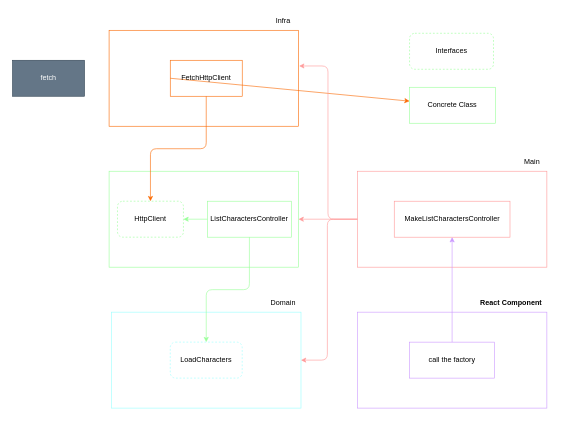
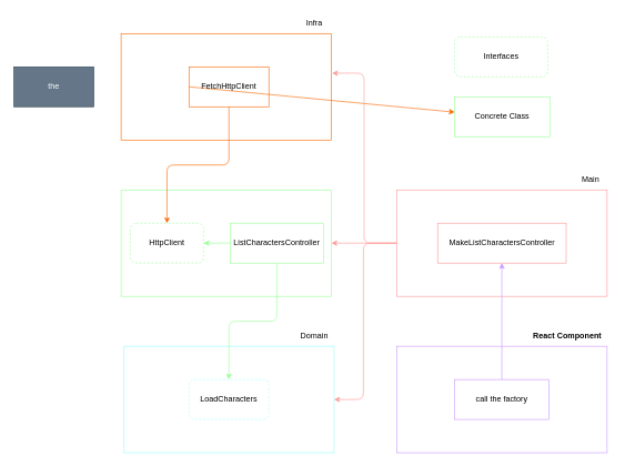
  <mxCell id="0" />
  <mxCell id="1" parent="0" />
  <mxCell id="2" value="" style="rounded=0;whiteSpace=wrap;html=1;fillColor=none;strokeColor=#99FFFF;" vertex="1" parent="1"><mxGeometry x="185" y="520" width="316" height="160" as="geometry" /></mxCell>
  <mxCell id="3" value="Domain" style="text;html=1;align=center;verticalAlign=middle;resizable=0;points=[];autosize=1;strokeColor=none;fillColor=none;" vertex="1" parent="1"><mxGeometry x="441" y="490" width="60" height="30" as="geometry" /></mxCell>
  <mxCell id="4" value="LoadCharacters" style="rounded=1;whiteSpace=wrap;html=1;dashed=1;fillColor=none;strokeColor=#99FFFF;" vertex="1" parent="1"><mxGeometry x="283" y="570" width="120" height="60" as="geometry" /></mxCell>
  <mxCell id="5" value="" style="rounded=0;whiteSpace=wrap;html=1;fillColor=none;strokeColor=#99FF99;" vertex="1" parent="1"><mxGeometry x="181" y="285" width="316" height="160" as="geometry" /></mxCell>
  <mxCell id="6" style="edgeStyle=none;html=1;exitX=0;exitY=0.5;exitDx=0;exitDy=0;strokeColor=#99FF99;" edge="1" parent="1" source="7" target="23"><mxGeometry relative="1" as="geometry" /></mxCell>
  <mxCell id="7" value="ListCharactersController" style="rounded=0;whiteSpace=wrap;html=1;fillColor=none;strokeColor=#99FF99;" vertex="1" parent="1"><mxGeometry x="345" y="335" width="140" height="60" as="geometry" /></mxCell>
  <mxCell id="8" style="edgeStyle=orthogonalEdgeStyle;html=1;entryX=0.5;entryY=0;entryDx=0;entryDy=0;strokeColor=#99FF99;" edge="1" parent="1" source="7" target="4"><mxGeometry relative="1" as="geometry" /></mxCell>
  <mxCell id="9" style="edgeStyle=orthogonalEdgeStyle;html=1;entryX=1;entryY=0.5;entryDx=0;entryDy=0;strokeColor=#FF9999;" edge="1" parent="1" source="10" target="2"><mxGeometry relative="1" as="geometry"><Array as="points"><mxPoint x="545" y="365" /><mxPoint x="545" y="600" /></Array></mxGeometry></mxCell>
  <mxCell id="10" value="" style="rounded=0;whiteSpace=wrap;html=1;fillColor=none;strokeColor=#FF9999;" vertex="1" parent="1"><mxGeometry x="595" y="285" width="316" height="160" as="geometry" /></mxCell>
  <mxCell id="11" value="Main" style="text;html=1;align=center;verticalAlign=middle;resizable=0;points=[];autosize=1;strokeColor=none;fillColor=none;" vertex="1" parent="1"><mxGeometry x="861" y="255" width="50" height="30" as="geometry" /></mxCell>
  <mxCell id="12" style="edgeStyle=none;html=1;strokeColor=#FF9999;" edge="1" parent="1" target="5"><mxGeometry relative="1" as="geometry"><mxPoint x="595" y="365" as="sourcePoint" /></mxGeometry></mxCell>
  <mxCell id="13" value="MakeListCharactersController" style="rounded=0;whiteSpace=wrap;html=1;fillColor=none;strokeColor=#FF9999;" vertex="1" parent="1"><mxGeometry x="656.5" y="335" width="193" height="60" as="geometry" /></mxCell>
  <mxCell id="14" value="" style="rounded=0;whiteSpace=wrap;html=1;fillColor=none;strokeColor=#CC99FF;" vertex="1" parent="1"><mxGeometry x="595" y="520" width="316" height="160" as="geometry" /></mxCell>
  <mxCell id="15" value="React Component" style="text;html=1;align=center;verticalAlign=middle;resizable=0;points=[];autosize=1;strokeColor=none;fillColor=none;fontStyle=1" vertex="1" parent="1"><mxGeometry x="786" y="490" width="130" height="30" as="geometry" /></mxCell>
  <mxCell id="16" style="edgeStyle=orthogonalEdgeStyle;html=1;entryX=0.5;entryY=1;entryDx=0;entryDy=0;strokeColor=#CC99FF;" edge="1" parent="1" source="17" target="13"><mxGeometry relative="1" as="geometry" /></mxCell>
  <mxCell id="17" value="call the factory" style="rounded=0;whiteSpace=wrap;html=1;fillColor=none;strokeColor=#CC99FF;" vertex="1" parent="1"><mxGeometry x="682" y="570" width="142" height="60" as="geometry" /></mxCell>
  <mxCell id="18" value="" style="rounded=0;whiteSpace=wrap;html=1;fillColor=none;strokeColor=#FA6800;fontColor=#000000;" vertex="1" parent="1"><mxGeometry x="181" y="50" width="316" height="160" as="geometry" /></mxCell>
  <mxCell id="19" value="Infra" style="text;html=1;align=center;verticalAlign=middle;resizable=0;points=[];autosize=1;strokeColor=none;fillColor=none;" vertex="1" parent="1"><mxGeometry x="446" y="20" width="50" height="30" as="geometry" /></mxCell>
  <mxCell id="20" style="edgeStyle=orthogonalEdgeStyle;html=1;exitX=0.5;exitY=1;exitDx=0;exitDy=0;entryX=0.5;entryY=0;entryDx=0;entryDy=0;strokeColor=#FA6800;" edge="1" parent="1" source="22" target="23"><mxGeometry relative="1" as="geometry"><mxPoint x="260" y="300" as="targetPoint" /></mxGeometry></mxCell>
  <mxCell id="21" style="edgeStyle=none;html=1;exitX=0;exitY=0.5;exitDx=0;exitDy=0;strokeColor=#FA6800;" edge="1" parent="1" source="22" target="24"><mxGeometry relative="1" as="geometry" /></mxCell>
  <mxCell id="22" value="FetchHttpClient" style="rounded=0;whiteSpace=wrap;html=1;fillColor=none;strokeColor=#FA6800;" vertex="1" parent="1"><mxGeometry x="283" y="100" width="120" height="60" as="geometry" /></mxCell>
  <mxCell id="23" value="HttpClient" style="rounded=1;whiteSpace=wrap;html=1;fillColor=none;strokeColor=#99FF99;dashed=1;" vertex="1" parent="1"><mxGeometry x="195" y="335" width="110" height="60" as="geometry" /></mxCell>
  <mxCell id="24" value="Concrete Class" style="rounded=0;whiteSpace=wrap;html=1;fillColor=none;strokeColor=#99FF99;" vertex="1" parent="1"><mxGeometry x="682" y="145" width="143" height="60" as="geometry" /></mxCell>
  <mxCell id="25" value="Interfaces" style="rounded=1;whiteSpace=wrap;html=1;dashed=1;fillColor=none;strokeColor=#99FF99;" vertex="1" parent="1"><mxGeometry x="682" y="55" width="140" height="60" as="geometry" /></mxCell>
- <mxCell id="26" value="fetch" style="whiteSpace=wrap;html=1;strokeColor=#314354;fillColor=#647687;fontColor=#ffffff;" vertex="1" parent="1"><mxGeometry x="20" y="100" width="120" height="60" as="geometry" /></mxCell>
+ <mxCell id="26" value="the" style="whiteSpace=wrap;html=1;strokeColor=#314354;fillColor=#647687;fontColor=#ffffff;" vertex="1" parent="1"><mxGeometry x="20" y="100" width="120" height="60" as="geometry" /></mxCell>
  <mxCell id="27" style="edgeStyle=orthogonalEdgeStyle;html=1;strokeColor=#FF9999;exitX=0;exitY=0.5;exitDx=0;exitDy=0;entryX=1.003;entryY=0.372;entryDx=0;entryDy=0;entryPerimeter=0;" edge="1" parent="1" source="10" target="18"><mxGeometry relative="1" as="geometry"><mxPoint x="605" y="375" as="sourcePoint" /><mxPoint x="507" y="375" as="targetPoint" /><Array as="points"><mxPoint x="546" y="365" /><mxPoint x="546" y="110" /></Array></mxGeometry></mxCell>
